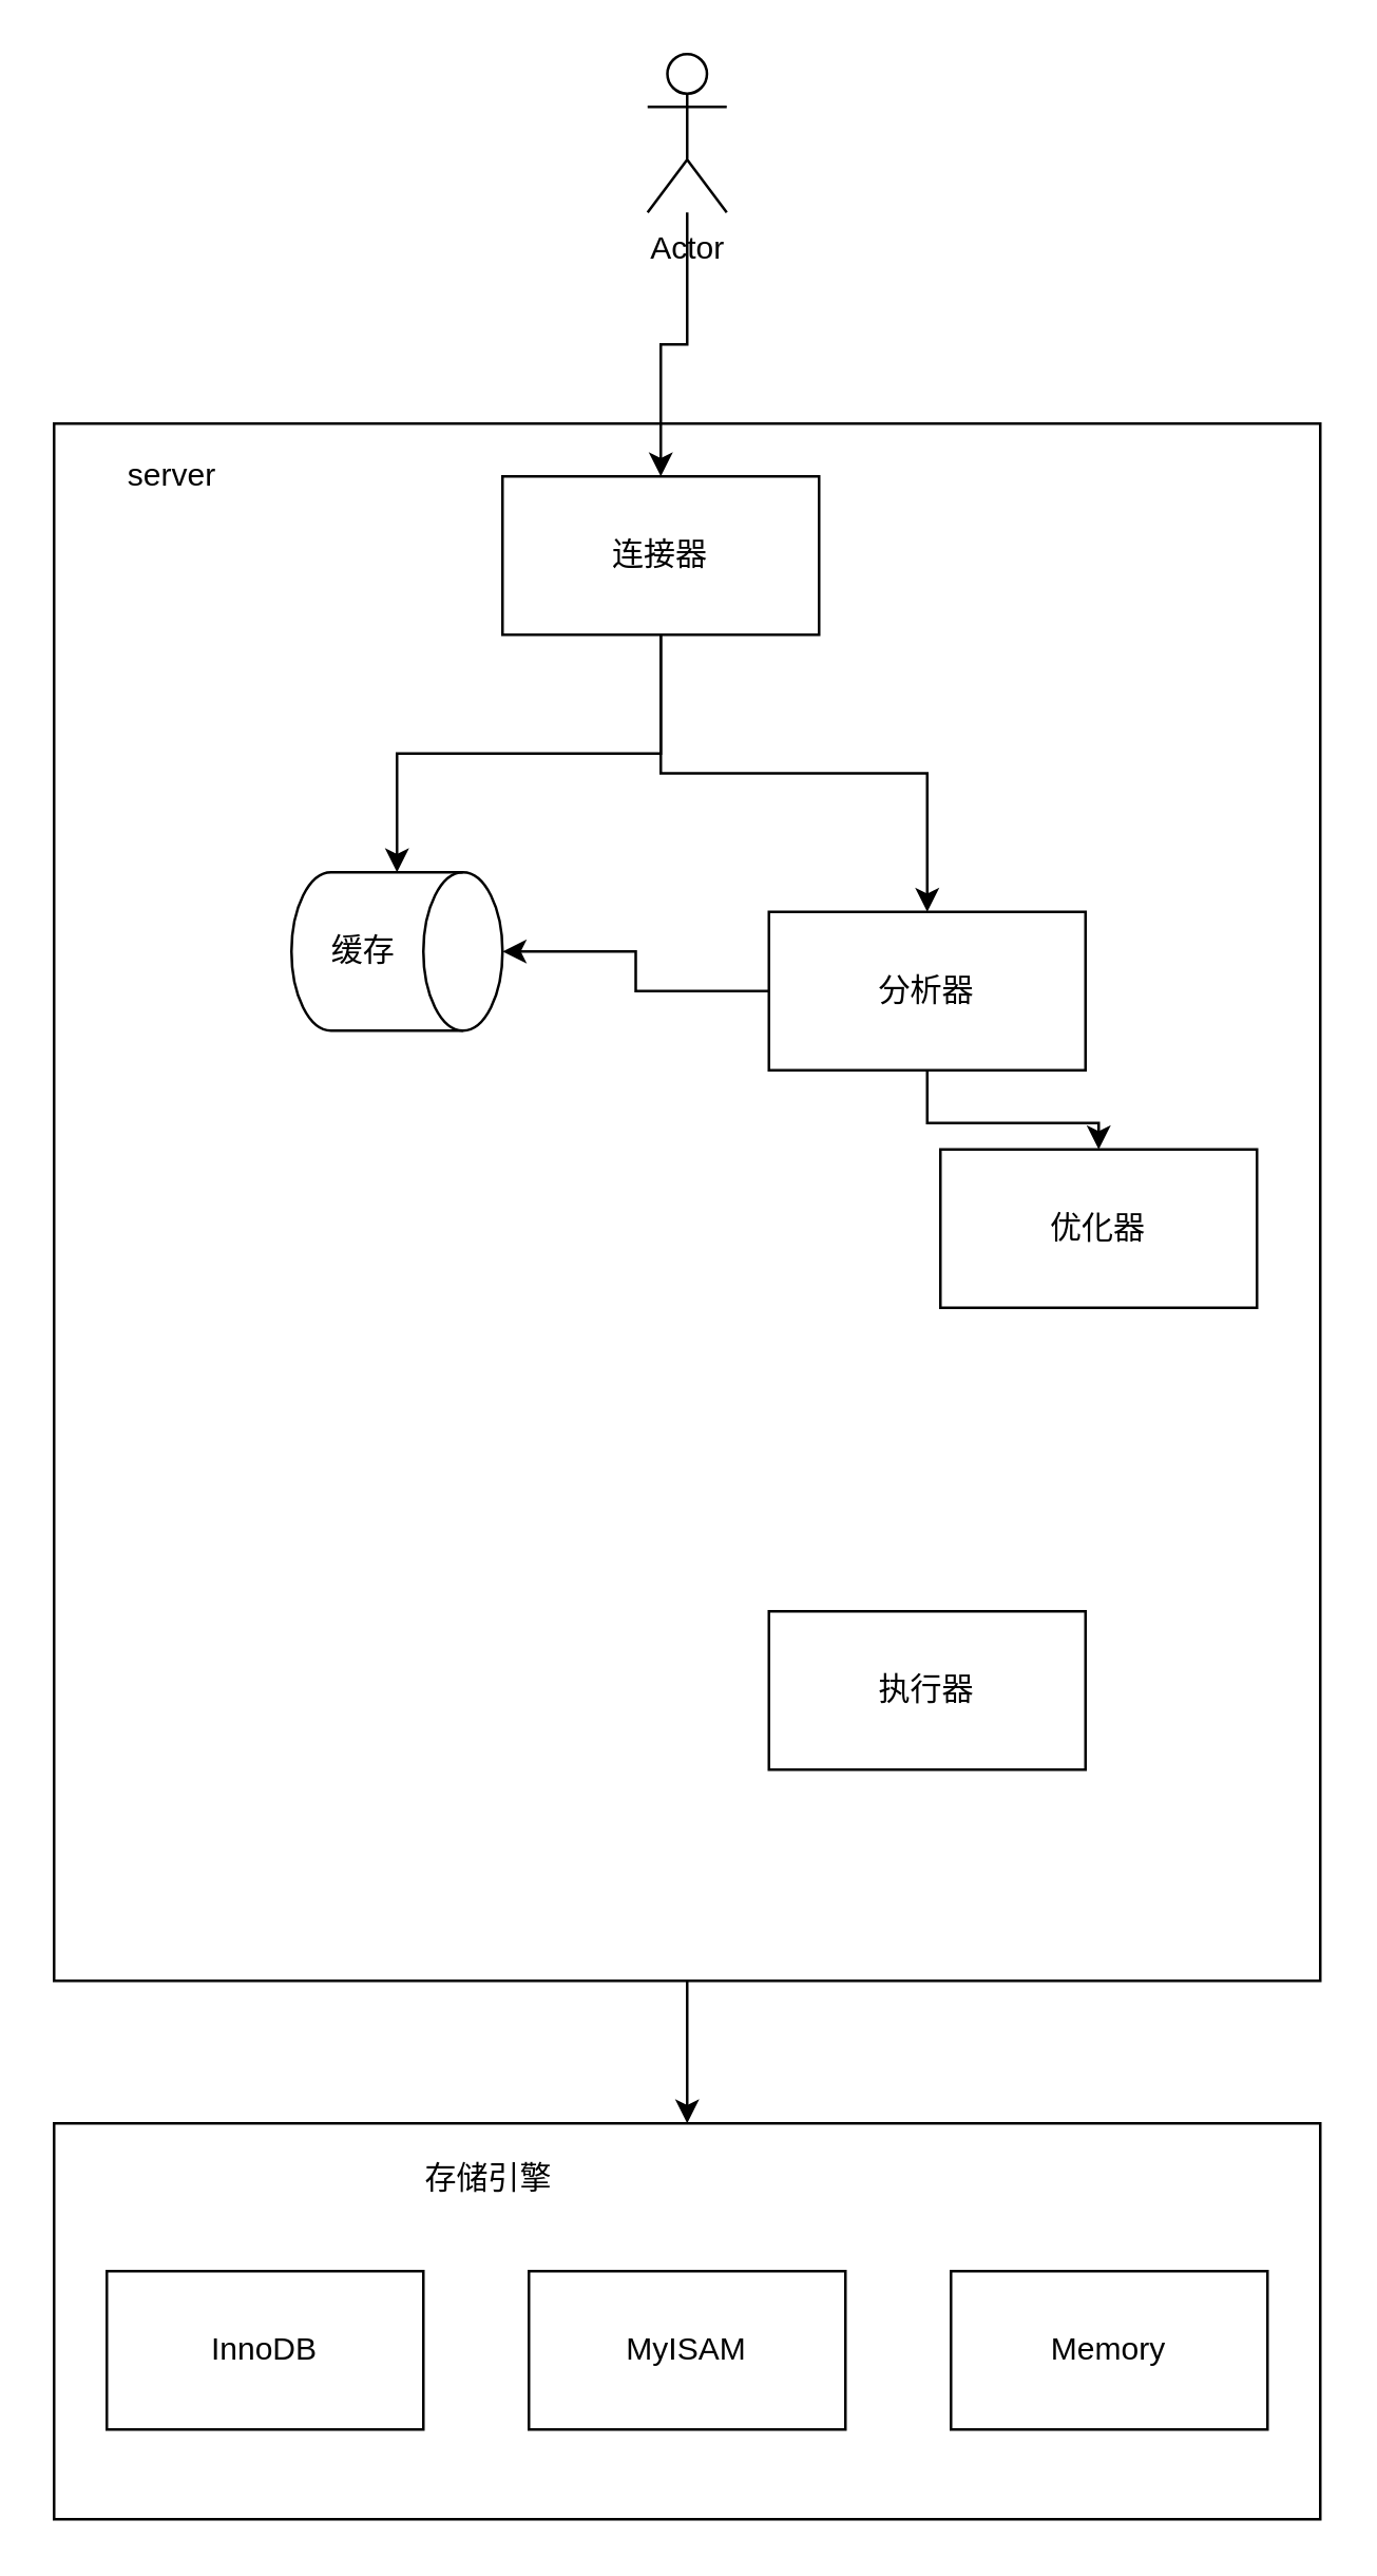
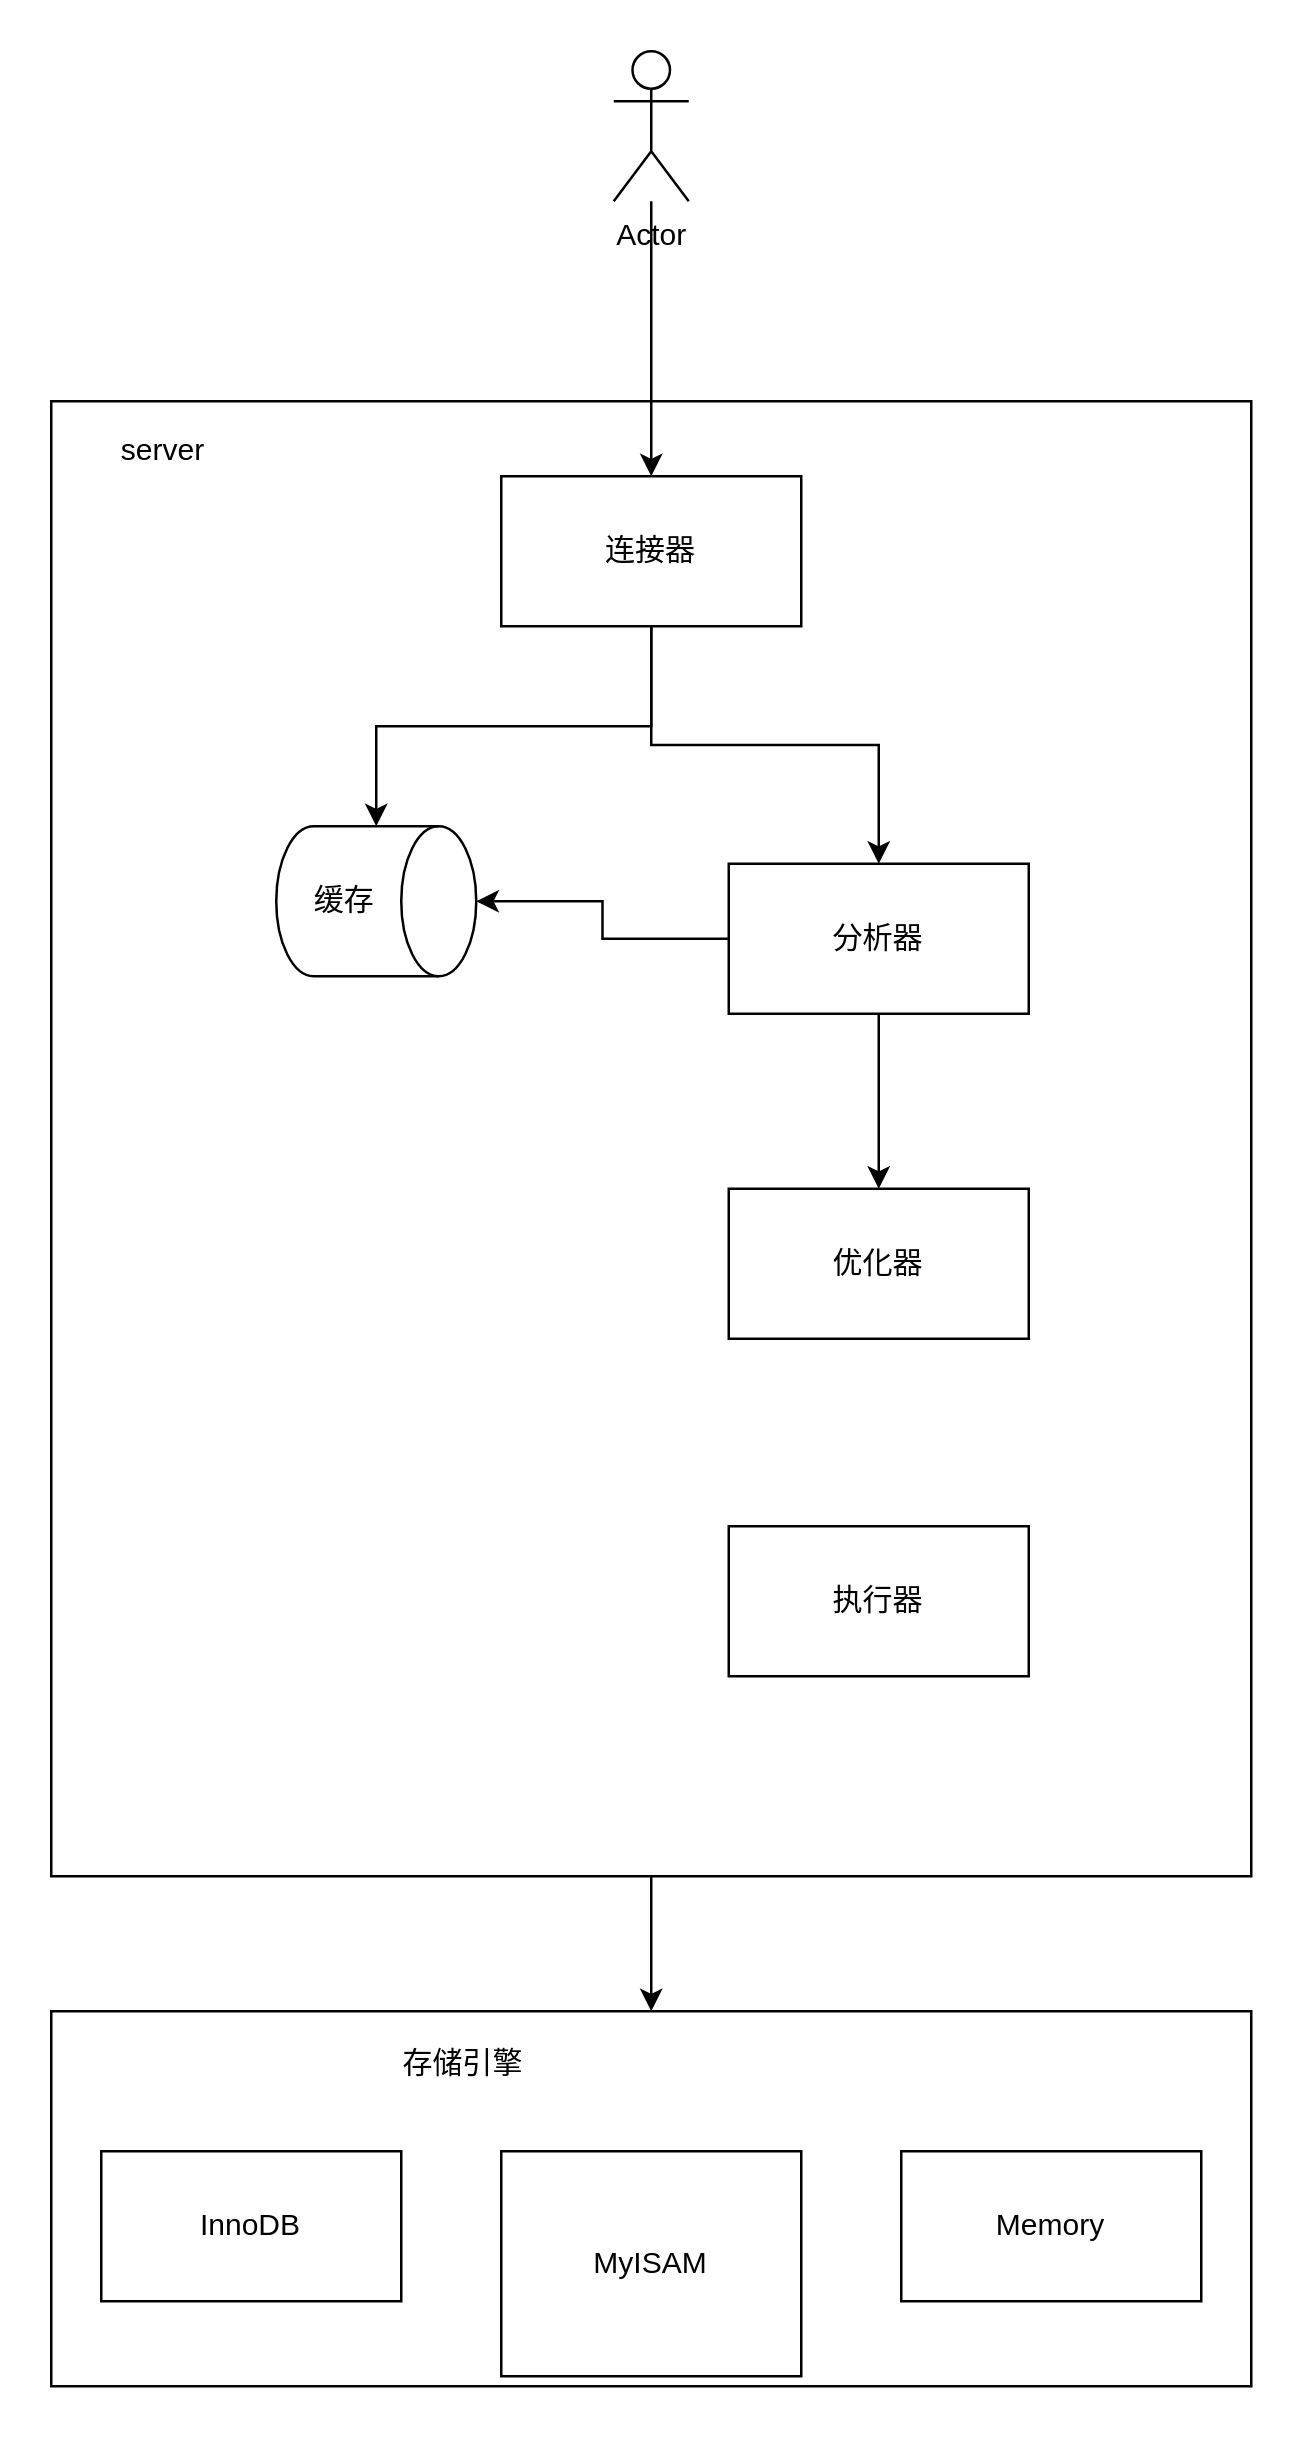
  <mxCell id="0" />
  <mxCell id="1" parent="0" />
  <mxCell id="2" style="edgeStyle=orthogonalEdgeStyle;rounded=0;orthogonalLoop=1;jettySize=auto;html=1;entryX=0.5;entryY=0;entryDx=0;entryDy=0;" edge="1" parent="1" source="3" target="16"><mxGeometry relative="1" as="geometry" /></mxCell>
  <mxCell id="3" value="" style="rounded=0;whiteSpace=wrap;html=1;" vertex="1" parent="1"><mxGeometry x="20" y="160" width="480" height="590" as="geometry" /></mxCell>
  <mxCell id="4" style="edgeStyle=orthogonalEdgeStyle;rounded=0;orthogonalLoop=1;jettySize=auto;html=1;exitX=0.5;exitY=1;exitDx=0;exitDy=0;" edge="1" parent="1" source="6" target="10"><mxGeometry relative="1" as="geometry" /></mxCell>
  <mxCell id="5" style="edgeStyle=orthogonalEdgeStyle;rounded=0;orthogonalLoop=1;jettySize=auto;html=1;exitX=0.5;exitY=1;exitDx=0;exitDy=0;entryX=0.5;entryY=0;entryDx=0;entryDy=0;" edge="1" parent="1" source="6" target="9"><mxGeometry relative="1" as="geometry" /></mxCell>
- <mxCell id="6" value="连接器" style="rounded=0;whiteSpace=wrap;html=1;" vertex="1" parent="1"><mxGeometry x="190" y="180" width="120" height="60" as="geometry" /></mxCell>
+ <mxCell id="6" value="连接器" style="rounded=0;whiteSpace=wrap;html=1;" vertex="1" parent="1"><mxGeometry x="200" y="190" width="120" height="60" as="geometry" /></mxCell>
  <mxCell id="7" style="edgeStyle=orthogonalEdgeStyle;rounded=0;orthogonalLoop=1;jettySize=auto;html=1;exitX=0;exitY=0.5;exitDx=0;exitDy=0;" edge="1" parent="1" source="9" target="10"><mxGeometry relative="1" as="geometry" /></mxCell>
  <mxCell id="8" style="edgeStyle=orthogonalEdgeStyle;rounded=0;orthogonalLoop=1;jettySize=auto;html=1;entryX=0.5;entryY=0;entryDx=0;entryDy=0;" edge="1" parent="1" source="9" target="11"><mxGeometry relative="1" as="geometry" /></mxCell>
  <mxCell id="9" value="分析器" style="rounded=0;whiteSpace=wrap;html=1;" vertex="1" parent="1"><mxGeometry x="291" y="345" width="120" height="60" as="geometry" /></mxCell>
  <mxCell id="10" value="缓存" style="shape=cylinder3;whiteSpace=wrap;html=1;boundedLbl=1;backgroundOutline=1;size=15;direction=south;" vertex="1" parent="1"><mxGeometry x="110" y="330" width="80" height="60" as="geometry" /></mxCell>
- <mxCell id="11" value="优化器" style="rounded=0;whiteSpace=wrap;html=1;" vertex="1" parent="1"><mxGeometry x="356" y="435" width="120" height="60" as="geometry" /></mxCell>
+ <mxCell id="11" value="优化器" style="rounded=0;whiteSpace=wrap;html=1;" vertex="1" parent="1"><mxGeometry x="291" y="475" width="120" height="60" as="geometry" /></mxCell>
  <mxCell id="12" value="执行器" style="rounded=0;whiteSpace=wrap;html=1;" vertex="1" parent="1"><mxGeometry x="291" y="610" width="120" height="60" as="geometry" /></mxCell>
  <mxCell id="13" style="edgeStyle=orthogonalEdgeStyle;rounded=0;orthogonalLoop=1;jettySize=auto;html=1;entryX=0.5;entryY=0;entryDx=0;entryDy=0;" edge="1" parent="1" source="14" target="6"><mxGeometry relative="1" as="geometry" /></mxCell>
  <mxCell id="14" value="Actor" style="shape=umlActor;verticalLabelPosition=bottom;verticalAlign=top;html=1;outlineConnect=0;" vertex="1" parent="1"><mxGeometry x="245" y="20" width="30" height="60" as="geometry" /></mxCell>
  <mxCell id="15" value="server" style="text;html=1;strokeColor=none;fillColor=none;align=center;verticalAlign=middle;whiteSpace=wrap;rounded=0;" vertex="1" parent="1"><mxGeometry x="30" y="160" width="70" height="40" as="geometry" /></mxCell>
  <mxCell id="16" value="" style="rounded=0;whiteSpace=wrap;html=1;" vertex="1" parent="1"><mxGeometry x="20" y="804" width="480" height="150" as="geometry" /></mxCell>
  <mxCell id="17" value="存储引擎" style="text;html=1;strokeColor=none;fillColor=none;align=center;verticalAlign=middle;whiteSpace=wrap;rounded=0;" vertex="1" parent="1"><mxGeometry x="155" y="810" width="60" height="30" as="geometry" /></mxCell>
  <mxCell id="18" value="InnoDB" style="rounded=0;whiteSpace=wrap;html=1;" vertex="1" parent="1"><mxGeometry x="40" y="860" width="120" height="60" as="geometry" /></mxCell>
- <mxCell id="19" value="MyISAM" style="rounded=0;whiteSpace=wrap;html=1;" vertex="1" parent="1"><mxGeometry x="200" y="860" width="120" height="60" as="geometry" /></mxCell>
+ <mxCell id="19" value="MyISAM" style="rounded=0;whiteSpace=wrap;html=1;" vertex="1" parent="1"><mxGeometry x="200" y="860" width="120" height="90" as="geometry" /></mxCell>
  <mxCell id="20" value="Memory" style="rounded=0;whiteSpace=wrap;html=1;" vertex="1" parent="1"><mxGeometry x="360" y="860" width="120" height="60" as="geometry" /></mxCell>
